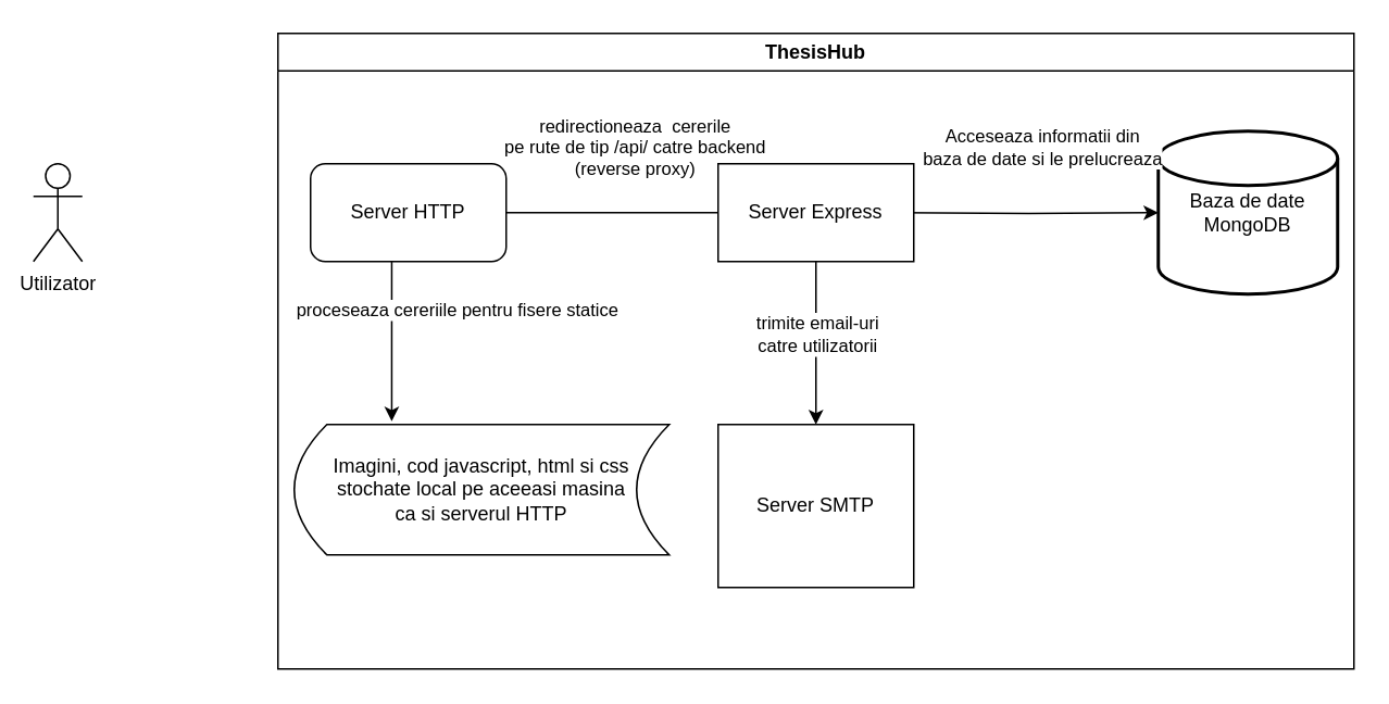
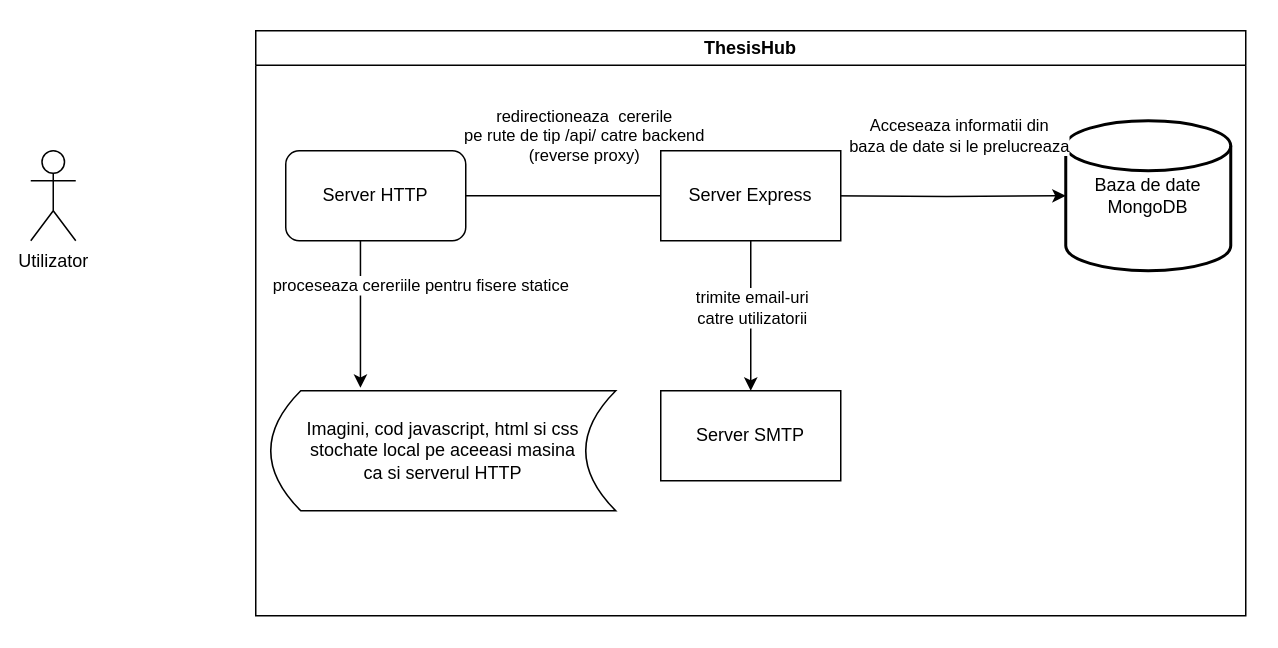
  <mxCell id="0" />
  <mxCell id="1" parent="0" />
  <mxCell id="2" value="ThesisHub" style="swimlane;whiteSpace=wrap;html=1;" vertex="1" parent="1"><mxGeometry x="170" y="20" width="660" height="390" as="geometry" /></mxCell>
  <mxCell id="3" value="Baza de date MongoDB" style="strokeWidth=2;html=1;shape=mxgraph.flowchart.database;whiteSpace=wrap;" vertex="1" parent="2"><mxGeometry x="540" y="60" width="110" height="100" as="geometry" /></mxCell>
  <mxCell id="4" value="Acceseaza informatii din &lt;br&gt;baza de date si le prelucreaza" style="edgeStyle=orthogonalEdgeStyle;rounded=0;orthogonalLoop=1;jettySize=auto;html=1;entryX=0;entryY=0.5;entryDx=0;entryDy=0;entryPerimeter=0;" edge="1" parent="2" target="3"><mxGeometry x="0.125" y="40" relative="1" as="geometry"><mxPoint x="380" y="110" as="sourcePoint" /><mxPoint as="offset" /></mxGeometry></mxCell>
  <mxCell id="5" style="edgeStyle=orthogonalEdgeStyle;rounded=0;orthogonalLoop=1;jettySize=auto;html=1;entryX=0.5;entryY=0;entryDx=0;entryDy=0;entryPerimeter=0;" edge="1" parent="2"><mxGeometry relative="1" as="geometry"><mxPoint x="330" y="140" as="sourcePoint" /><mxPoint x="330" y="240" as="targetPoint" /></mxGeometry></mxCell>
  <mxCell id="6" value="trimite email-uri&lt;br&gt;catre utilizatorii" style="edgeLabel;html=1;align=center;verticalAlign=middle;resizable=0;points=[];" vertex="1" connectable="0" parent="5"><mxGeometry x="-0.113" relative="1" as="geometry"><mxPoint as="offset" /></mxGeometry></mxCell>
  <mxCell id="7" value="redirectioneaza&amp;nbsp; cererile&lt;br&gt;pe rute de tip /api/ catre backend&lt;br&gt;(reverse proxy)" style="edgeStyle=orthogonalEdgeStyle;rounded=0;orthogonalLoop=1;jettySize=auto;html=1;" edge="1" parent="2" source="9"><mxGeometry x="0.143" y="40" relative="1" as="geometry"><mxPoint x="161" y="120" as="sourcePoint" /><mxPoint x="280" y="110" as="targetPoint" /><Array as="points" /><mxPoint as="offset" /></mxGeometry></mxCell>
  <mxCell id="8" value="proceseaza cereriile pentru fisere statice" style="edgeStyle=orthogonalEdgeStyle;rounded=0;orthogonalLoop=1;jettySize=auto;html=1;entryX=0.26;entryY=-0.024;entryDx=0;entryDy=0;entryPerimeter=0;" edge="1" parent="2" source="9" target="10"><mxGeometry x="-0.389" y="40" relative="1" as="geometry"><Array as="points"><mxPoint x="70" y="238" /></Array><mxPoint as="offset" /></mxGeometry></mxCell>
  <mxCell id="9" value="Server HTTP" style="whiteSpace=wrap;html=1;rounded=1;" vertex="1" parent="2"><mxGeometry x="20" y="80" width="120" height="60" as="geometry" /></mxCell>
  <mxCell id="10" value="Imagini, cod javascript, html si css&lt;br&gt;stochate local pe aceeasi masina&lt;br&gt;ca si serverul HTTP" style="shape=dataStorage;whiteSpace=wrap;html=1;fixedSize=1;" vertex="1" parent="2"><mxGeometry x="10" y="240" width="230" height="80" as="geometry" /></mxCell>
  <mxCell id="11" value="Server Express" style="rounded=0;whiteSpace=wrap;html=1;" vertex="1" parent="2"><mxGeometry x="270" y="80" width="120" height="60" as="geometry" /></mxCell>
- <mxCell id="12" value="Server SMTP" style="rounded=0;whiteSpace=wrap;html=1;" vertex="1" parent="2"><mxGeometry x="270" y="240" width="120" height="100" as="geometry" /></mxCell>
+ <mxCell id="12" value="Server SMTP" style="rounded=0;whiteSpace=wrap;html=1;" vertex="1" parent="2"><mxGeometry x="270" y="240" width="120" height="60" as="geometry" /></mxCell>
  <mxCell id="13" value="Utilizator" style="shape=umlActor;verticalLabelPosition=bottom;verticalAlign=top;html=1;outlineConnect=0;" vertex="1" parent="1"><mxGeometry x="20" y="100" width="30" height="60" as="geometry" /></mxCell>
